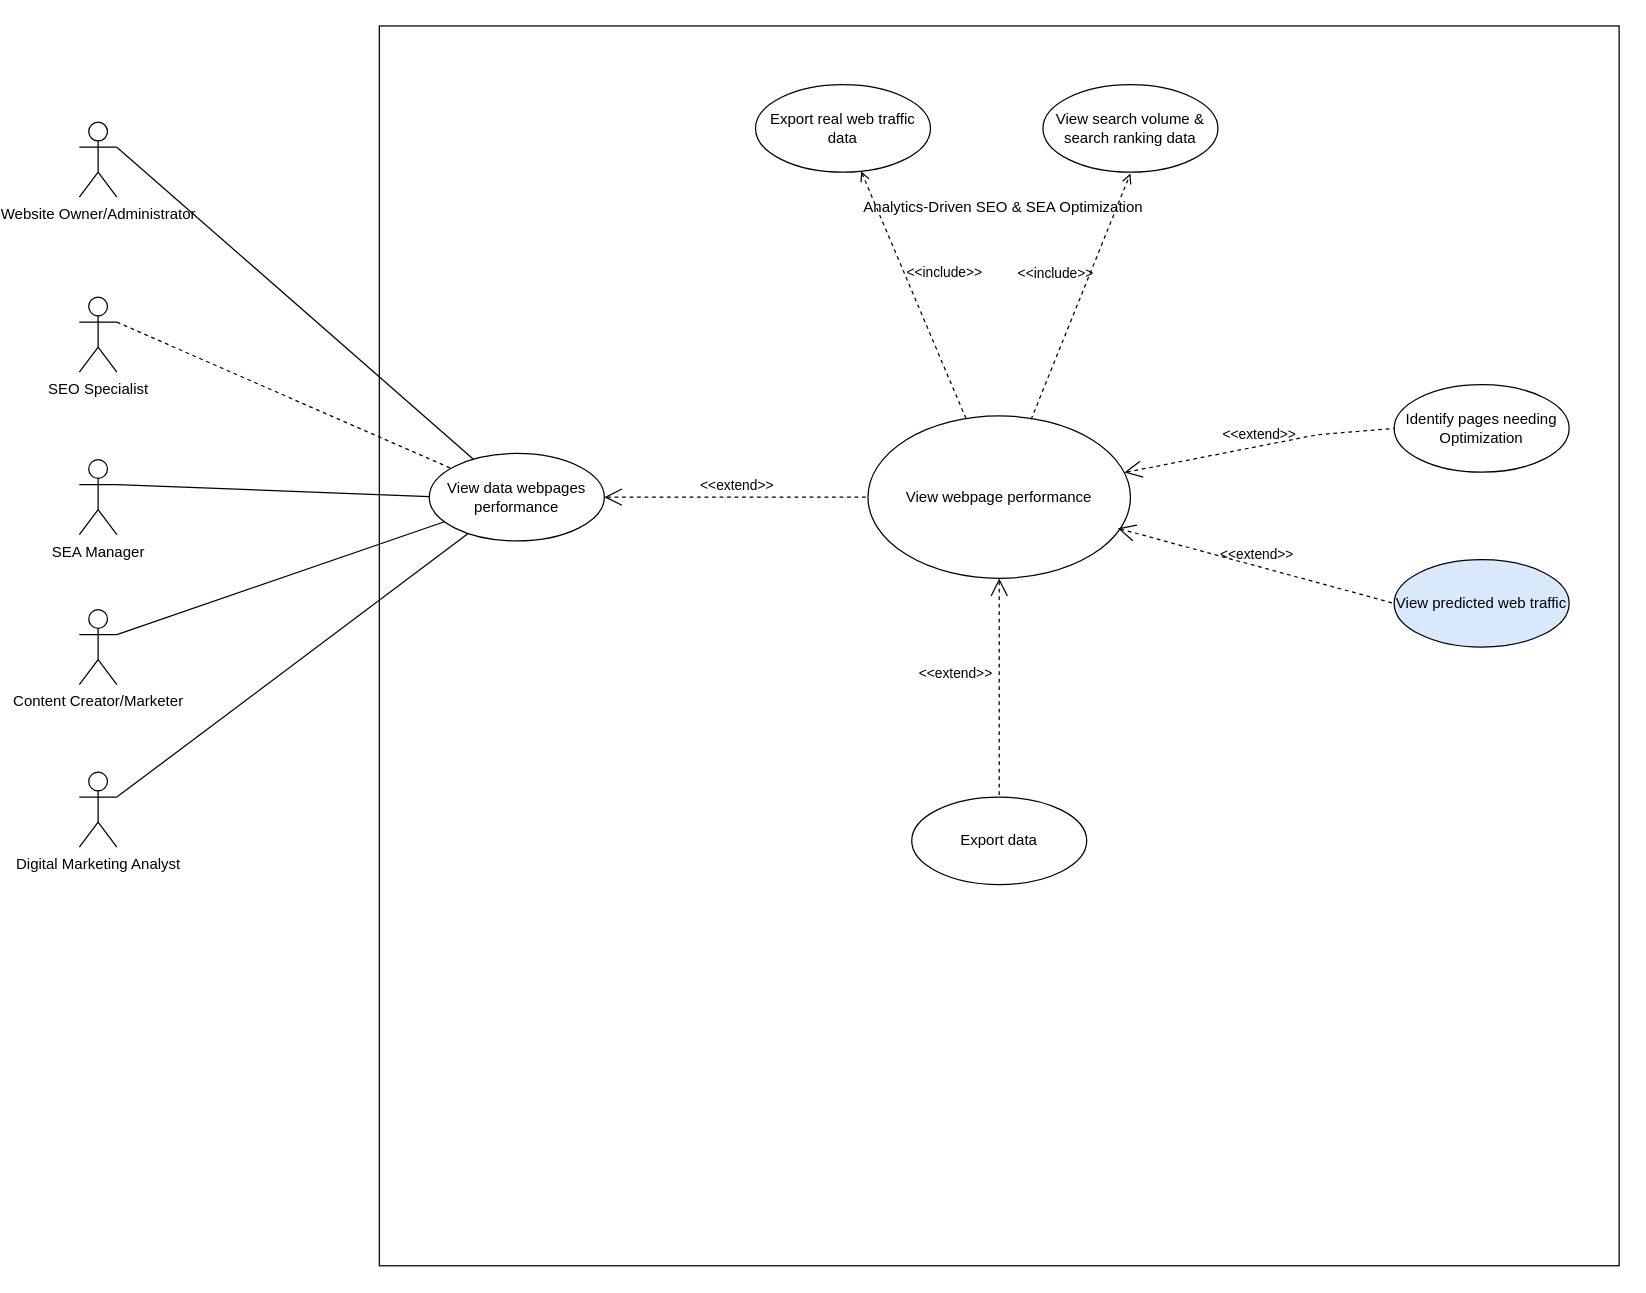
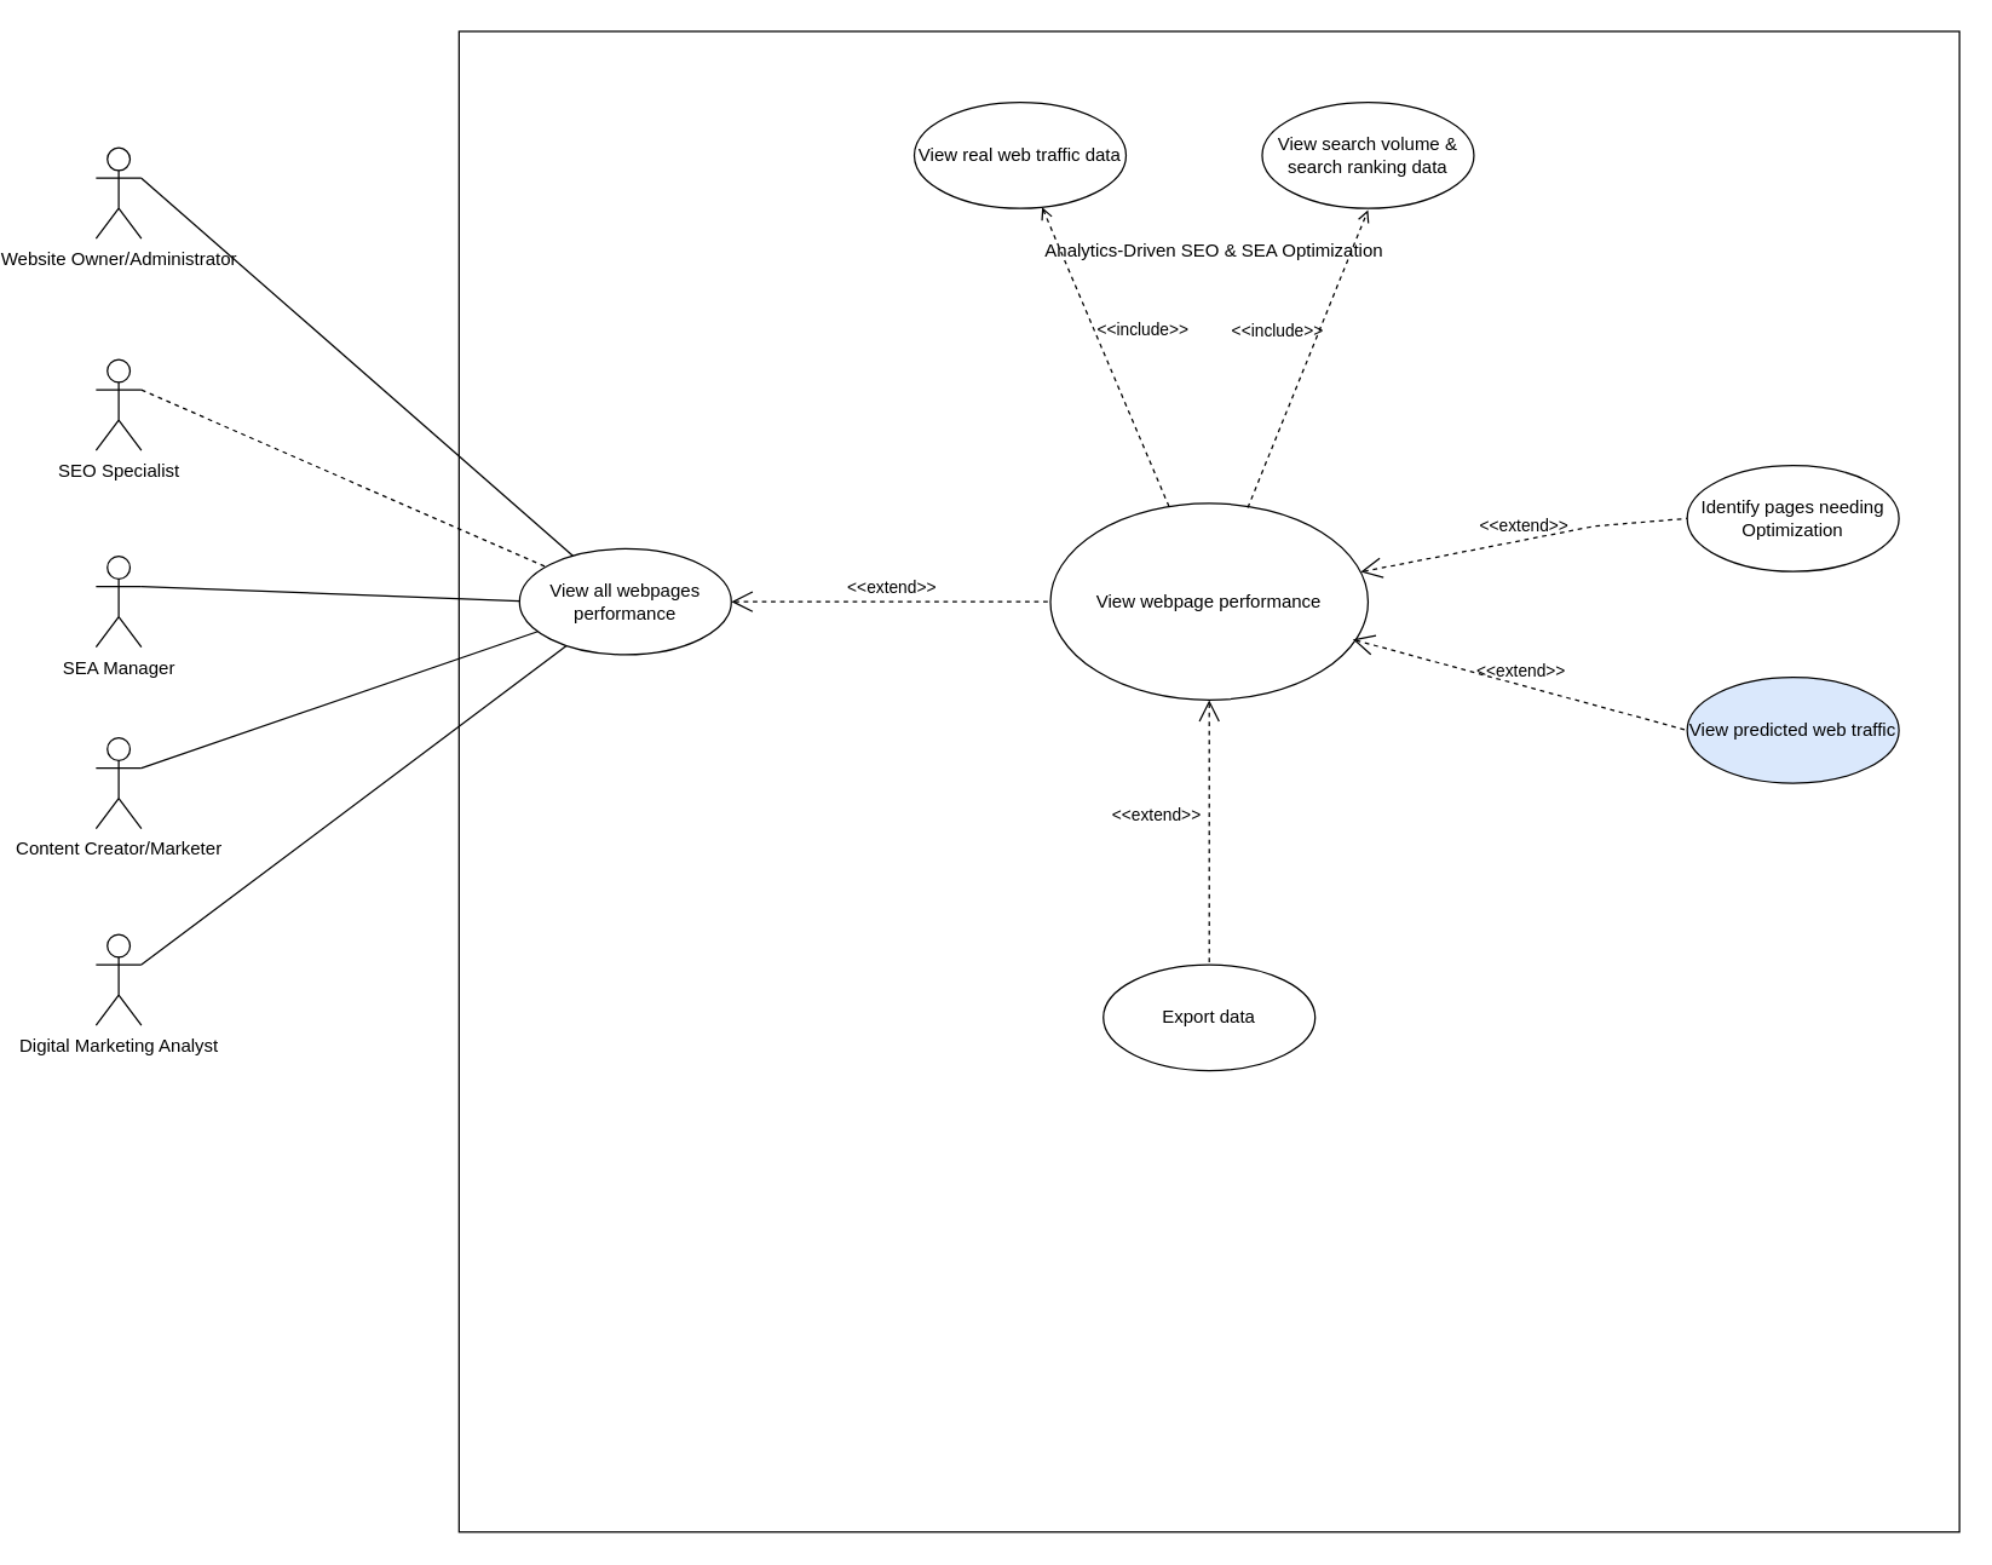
  <mxCell id="0" />
  <mxCell id="1" parent="0" />
  <mxCell id="2" value="" style="whiteSpace=wrap;html=1;aspect=fixed;" vertex="1" parent="1"><mxGeometry x="260" y="20" width="992" height="992" as="geometry" /></mxCell>
  <mxCell id="3" value="Website Owner/Administrator" style="shape=umlActor;verticalLabelPosition=bottom;verticalAlign=top;html=1;outlineConnect=0;" vertex="1" parent="1"><mxGeometry x="20" y="97" width="30" height="60" as="geometry" /></mxCell>
  <mxCell id="4" value="SEO Specialist" style="shape=umlActor;verticalLabelPosition=bottom;verticalAlign=top;html=1;outlineConnect=0;" vertex="1" parent="1"><mxGeometry x="20" y="237" width="30" height="60" as="geometry" /></mxCell>
  <mxCell id="5" value="SEA Manager" style="shape=umlActor;verticalLabelPosition=bottom;verticalAlign=top;html=1;outlineConnect=0;" vertex="1" parent="1"><mxGeometry x="20" y="367" width="30" height="60" as="geometry" /></mxCell>
  <mxCell id="6" value="Content Creator/Marketer" style="shape=umlActor;verticalLabelPosition=bottom;verticalAlign=top;html=1;outlineConnect=0;" vertex="1" parent="1"><mxGeometry x="20" y="487" width="30" height="60" as="geometry" /></mxCell>
  <mxCell id="7" value="Digital Marketing Analyst" style="shape=umlActor;verticalLabelPosition=bottom;verticalAlign=top;html=1;outlineConnect=0;" vertex="1" parent="1"><mxGeometry x="20" y="617" width="30" height="60" as="geometry" /></mxCell>
  <mxCell id="8" value="View webpage performance" style="ellipse;whiteSpace=wrap;html=1;" vertex="1" parent="1"><mxGeometry x="651" y="332" width="210" height="130" as="geometry" /></mxCell>
  <mxCell id="9" value="Identify pages needing Optimization" style="ellipse;whiteSpace=wrap;html=1;" vertex="1" parent="1"><mxGeometry x="1072" y="307" width="140" height="70" as="geometry" /></mxCell>
  <mxCell id="10" value="View predicted web traffic" style="ellipse;whiteSpace=wrap;html=1;fillColor=#dae8fc;" vertex="1" parent="1"><mxGeometry x="1072" y="447" width="140" height="70" as="geometry" /></mxCell>
  <mxCell id="11" value="Export data" style="ellipse;whiteSpace=wrap;html=1;" vertex="1" parent="1"><mxGeometry x="686" y="637" width="140" height="70" as="geometry" /></mxCell>
- <mxCell id="12" value="Export real web traffic data" style="ellipse;whiteSpace=wrap;html=1;" vertex="1" parent="1"><mxGeometry x="561" y="67" width="140" height="70" as="geometry" /></mxCell>
+ <mxCell id="12" value="View real web traffic data" style="ellipse;whiteSpace=wrap;html=1;" vertex="1" parent="1"><mxGeometry x="561" y="67" width="140" height="70" as="geometry" /></mxCell>
  <mxCell id="13" value="&amp;lt;&amp;lt;extend&amp;gt;&amp;gt;" style="edgeStyle=none;html=1;startArrow=open;endArrow=none;startSize=12;verticalAlign=bottom;dashed=1;labelBackgroundColor=none;rounded=0;entryX=0;entryY=0.5;entryDx=0;entryDy=0;" edge="1" parent="1" source="8" target="9"><mxGeometry width="160" relative="1" as="geometry"><mxPoint x="571" y="-25" as="sourcePoint" /><mxPoint x="411" y="-25" as="targetPoint" /><Array as="points"><mxPoint x="1011" y="347" /></Array></mxGeometry></mxCell>
  <mxCell id="14" value="&amp;lt;&amp;lt;include&amp;gt;&amp;gt;" style="edgeStyle=none;html=1;endArrow=open;verticalAlign=bottom;dashed=1;labelBackgroundColor=none;rounded=0;" edge="1" parent="1" source="8" target="12"><mxGeometry x="-0.014" y="-26" width="160" relative="1" as="geometry"><mxPoint x="581" y="-15" as="sourcePoint" /><mxPoint x="741" y="-15" as="targetPoint" /><mxPoint as="offset" /></mxGeometry></mxCell>
  <mxCell id="15" value="View search volume &amp;amp; search ranking data" style="ellipse;whiteSpace=wrap;html=1;" vertex="1" parent="1"><mxGeometry x="791" y="67" width="140" height="70" as="geometry" /></mxCell>
  <mxCell id="16" value="&amp;lt;&amp;lt;include&amp;gt;&amp;gt;" style="edgeStyle=none;html=1;endArrow=open;verticalAlign=bottom;dashed=1;labelBackgroundColor=none;rounded=0;entryX=0.5;entryY=1;entryDx=0;entryDy=0;" edge="1" parent="1"><mxGeometry x="0.011" y="22" width="160" relative="1" as="geometry"><mxPoint x="781.466" y="334.941" as="sourcePoint" /><mxPoint x="861" y="138" as="targetPoint" /><mxPoint as="offset" /></mxGeometry></mxCell>
  <mxCell id="17" value="&amp;lt;&amp;lt;extend&amp;gt;&amp;gt;" style="edgeStyle=none;html=1;startArrow=open;endArrow=none;startSize=12;verticalAlign=bottom;dashed=1;labelBackgroundColor=none;rounded=0;exitX=0.5;exitY=1;exitDx=0;exitDy=0;" edge="1" parent="1" source="8" target="11"><mxGeometry x="-0.029" y="-35" width="160" relative="1" as="geometry"><mxPoint x="511" y="335" as="sourcePoint" /><mxPoint x="351" y="335" as="targetPoint" /><Array as="points" /><mxPoint as="offset" /></mxGeometry></mxCell>
  <mxCell id="18" value="&amp;lt;&amp;lt;extend&amp;gt;&amp;gt;" style="edgeStyle=none;html=1;startArrow=open;endArrow=none;startSize=12;verticalAlign=bottom;dashed=1;labelBackgroundColor=none;rounded=0;entryX=0;entryY=0.5;entryDx=0;entryDy=0;exitX=0.952;exitY=0.692;exitDx=0;exitDy=0;exitPerimeter=0;" edge="1" parent="1" source="8" target="10"><mxGeometry width="160" relative="1" as="geometry"><mxPoint x="831" y="442" as="sourcePoint" /><mxPoint x="401" y="445" as="targetPoint" /><Array as="points" /></mxGeometry></mxCell>
- <mxCell id="19" value="View data webpages performance" style="ellipse;whiteSpace=wrap;html=1;" vertex="1" parent="1"><mxGeometry x="300" y="362" width="140" height="70" as="geometry" /></mxCell>
+ <mxCell id="19" value="View all webpages performance" style="ellipse;whiteSpace=wrap;html=1;" vertex="1" parent="1"><mxGeometry x="300" y="362" width="140" height="70" as="geometry" /></mxCell>
  <mxCell id="20" value="&amp;lt;&amp;lt;extend&amp;gt;&amp;gt;" style="edgeStyle=none;html=1;startArrow=open;endArrow=none;startSize=12;verticalAlign=bottom;dashed=1;labelBackgroundColor=none;rounded=0;exitX=1;exitY=0.5;exitDx=0;exitDy=0;" edge="1" parent="1" source="19" target="8"><mxGeometry width="160" relative="1" as="geometry"><mxPoint x="354" y="439.87" as="sourcePoint" /><mxPoint x="294" y="392.005" as="targetPoint" /></mxGeometry></mxCell>
  <mxCell id="21" value="" style="edgeStyle=none;html=1;endArrow=none;verticalAlign=bottom;rounded=0;exitX=1;exitY=0.333;exitDx=0;exitDy=0;exitPerimeter=0;dashed=1;" edge="1" parent="1" source="4" target="19"><mxGeometry width="160" relative="1" as="geometry"><mxPoint x="60" y="297" as="sourcePoint" /><mxPoint x="220" y="297" as="targetPoint" /></mxGeometry></mxCell>
  <mxCell id="22" value="" style="edgeStyle=none;html=1;endArrow=none;verticalAlign=bottom;rounded=0;exitX=1;exitY=0.333;exitDx=0;exitDy=0;exitPerimeter=0;" edge="1" parent="1" source="3" target="19"><mxGeometry width="160" relative="1" as="geometry"><mxPoint x="70" y="147" as="sourcePoint" /><mxPoint x="320" y="207" as="targetPoint" /></mxGeometry></mxCell>
  <mxCell id="23" value="" style="edgeStyle=none;html=1;endArrow=none;verticalAlign=bottom;rounded=0;exitX=1;exitY=0.333;exitDx=0;exitDy=0;exitPerimeter=0;" edge="1" parent="1" source="5"><mxGeometry width="160" relative="1" as="geometry"><mxPoint x="140" y="396.5" as="sourcePoint" /><mxPoint x="300" y="396.5" as="targetPoint" /></mxGeometry></mxCell>
  <mxCell id="24" value="" style="edgeStyle=none;html=1;endArrow=none;verticalAlign=bottom;rounded=0;exitX=1;exitY=0.333;exitDx=0;exitDy=0;exitPerimeter=0;" edge="1" parent="1" source="6" target="19"><mxGeometry width="160" relative="1" as="geometry"><mxPoint x="60" y="527.5" as="sourcePoint" /><mxPoint x="310" y="527" as="targetPoint" /></mxGeometry></mxCell>
  <mxCell id="25" value="" style="edgeStyle=none;html=1;endArrow=none;verticalAlign=bottom;rounded=0;exitX=1;exitY=0.333;exitDx=0;exitDy=0;exitPerimeter=0;" edge="1" parent="1" source="7" target="19"><mxGeometry width="160" relative="1" as="geometry"><mxPoint x="70" y="647" as="sourcePoint" /><mxPoint x="320" y="646.5" as="targetPoint" /></mxGeometry></mxCell>
  <mxCell id="26" value="Analytics-Driven SEO &amp;amp; SEA Optimization" style="text;html=1;align=center;verticalAlign=middle;whiteSpace=wrap;rounded=0;" vertex="1" parent="1"><mxGeometry x="622.5" y="150" width="273" height="30" as="geometry" /></mxCell>
